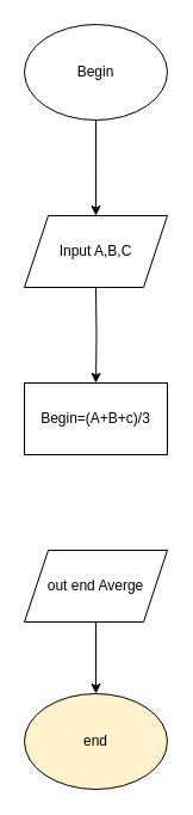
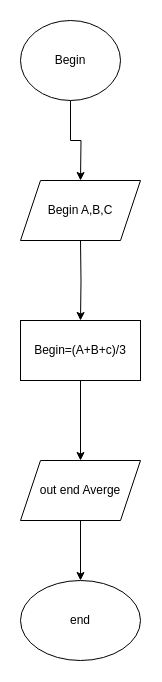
  <mxCell id="0" />
  <mxCell id="1" parent="0" />
  <mxCell id="2" style="edgeStyle=orthogonalEdgeStyle;rounded=0;orthogonalLoop=1;jettySize=auto;html=1;entryX=0.5;entryY=0;entryDx=0;entryDy=0;" edge="1" parent="1" source="3"><mxGeometry relative="1" as="geometry"><mxPoint x="80" y="180" as="targetPoint" /></mxGeometry></mxCell>
- <mxCell id="3" value="Begin" style="ellipse;whiteSpace=wrap;html=1;" vertex="1" parent="1"><mxGeometry x="20" y="20" width="120" height="80" as="geometry" /></mxCell>
+ <mxCell id="3" value="Begin" style="ellipse;whiteSpace=wrap;html=1;" vertex="1" parent="1"><mxGeometry x="20" y="20" width="100" height="80" as="geometry" /></mxCell>
  <mxCell id="4" style="edgeStyle=orthogonalEdgeStyle;rounded=0;orthogonalLoop=1;jettySize=auto;html=1;entryX=0.5;entryY=0;entryDx=0;entryDy=0;" edge="1" parent="1" target="6"><mxGeometry relative="1" as="geometry"><mxPoint x="80" y="240" as="sourcePoint" /></mxGeometry></mxCell>
+ <mxCell id="5" style="edgeStyle=orthogonalEdgeStyle;rounded=0;orthogonalLoop=1;jettySize=auto;html=1;exitX=0.5;exitY=1;exitDx=0;exitDy=0;entryX=0.5;entryY=0;entryDx=0;entryDy=0;" edge="1" parent="1" source="6" target="8"><mxGeometry relative="1" as="geometry" /></mxCell>
  <mxCell id="6" value="Begin=(A+B+c)/3" style="rounded=0;whiteSpace=wrap;html=1;" vertex="1" parent="1"><mxGeometry x="20" y="320" width="120" height="60" as="geometry" /></mxCell>
  <mxCell id="7" style="edgeStyle=orthogonalEdgeStyle;rounded=0;orthogonalLoop=1;jettySize=auto;html=1;exitX=0.5;exitY=1;exitDx=0;exitDy=0;entryX=0.5;entryY=0;entryDx=0;entryDy=0;" edge="1" parent="1" source="8" target="9"><mxGeometry relative="1" as="geometry" /></mxCell>
  <mxCell id="8" value="out end Averge" style="shape=parallelogram;perimeter=parallelogramPerimeter;whiteSpace=wrap;html=1;fixedSize=1;" vertex="1" parent="1"><mxGeometry x="20" y="460" width="120" height="60" as="geometry" /></mxCell>
- <mxCell id="9" value="end" style="ellipse;whiteSpace=wrap;html=1;fillColor=#fff2cc;" vertex="1" parent="1"><mxGeometry x="20" y="580" width="120" height="80" as="geometry" /></mxCell>
- <mxCell id="10" value="Input A,B,C" style="shape=parallelogram;perimeter=parallelogramPerimeter;whiteSpace=wrap;html=1;fixedSize=1;" vertex="1" parent="1"><mxGeometry x="20" y="180" width="120" height="60" as="geometry" /></mxCell>
+ <mxCell id="9" value="end" style="ellipse;whiteSpace=wrap;html=1;" vertex="1" parent="1"><mxGeometry x="20" y="580" width="120" height="80" as="geometry" /></mxCell>
+ <mxCell id="10" value="Begin A,B,C" style="shape=parallelogram;perimeter=parallelogramPerimeter;whiteSpace=wrap;html=1;fixedSize=1;" vertex="1" parent="1"><mxGeometry x="20" y="180" width="120" height="60" as="geometry" /></mxCell>
